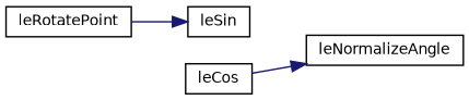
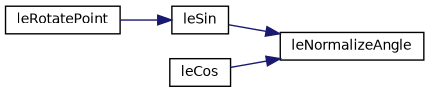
  digraph {
    fontname="DejaVu Sans"
    rankdir=LR
    node [color=black fillcolor=white fontname="DejaVu Sans" fontsize=10 shape=record style=filled]
    edge [color=midnightblue fontname="DejaVu Sans" fontsize=10 labelfontname=Helvetica labelfontsize=10 style=solid]
    n1 [height=0.2 label=leRotatePoint width=0.4]
    n2 [height=0.2 label=leSin width=0.4]
    n3 [height=0.2 label=leCos width=0.4]
    n4 [height=0.2 label=leNormalizeAngle width=0.4]
    n1 -> n2
+   n2 -> n4
    n3 -> n4
  }
